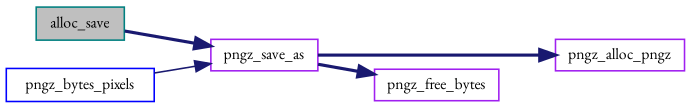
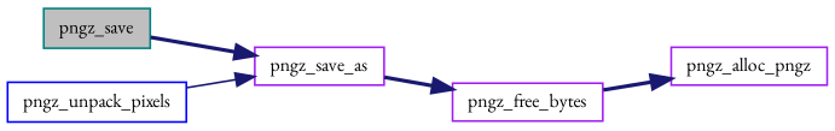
  digraph {
    fontname="EB Garamond"
    rankdir=LR
    node [color=purple fillcolor=white fontname="EB Garamond" fontsize=10 shape=record style=filled]
    edge [color=midnightblue fontname="EB Garamond" fontsize=10 labelfontname=Helvetica labelfontsize=10 style=bold]
-   n1 [color=teal fillcolor=grey75 fontcolor=black height=0.2 label=alloc_save width=0.4]
+   n1 [color=teal fillcolor=grey75 fontcolor=black height=0.2 label=pngz_save width=0.4]
    n2 [height=0.2 label=pngz_save_as width=0.4]
    n3 [height=0.2 label=pngz_alloc_pngz width=0.4]
    n4 [height=0.2 label=pngz_free_bytes width=0.4]
-   n5 [color=blue height=0.2 label=pngz_bytes_pixels width=0.4]
+   n5 [color=blue height=0.2 label=pngz_unpack_pixels width=0.4]
    n1 -> n2
-   n2 -> n3
+   n4 -> n3
    n2 -> n4
    n5 -> n2 [style=solid]
  }
